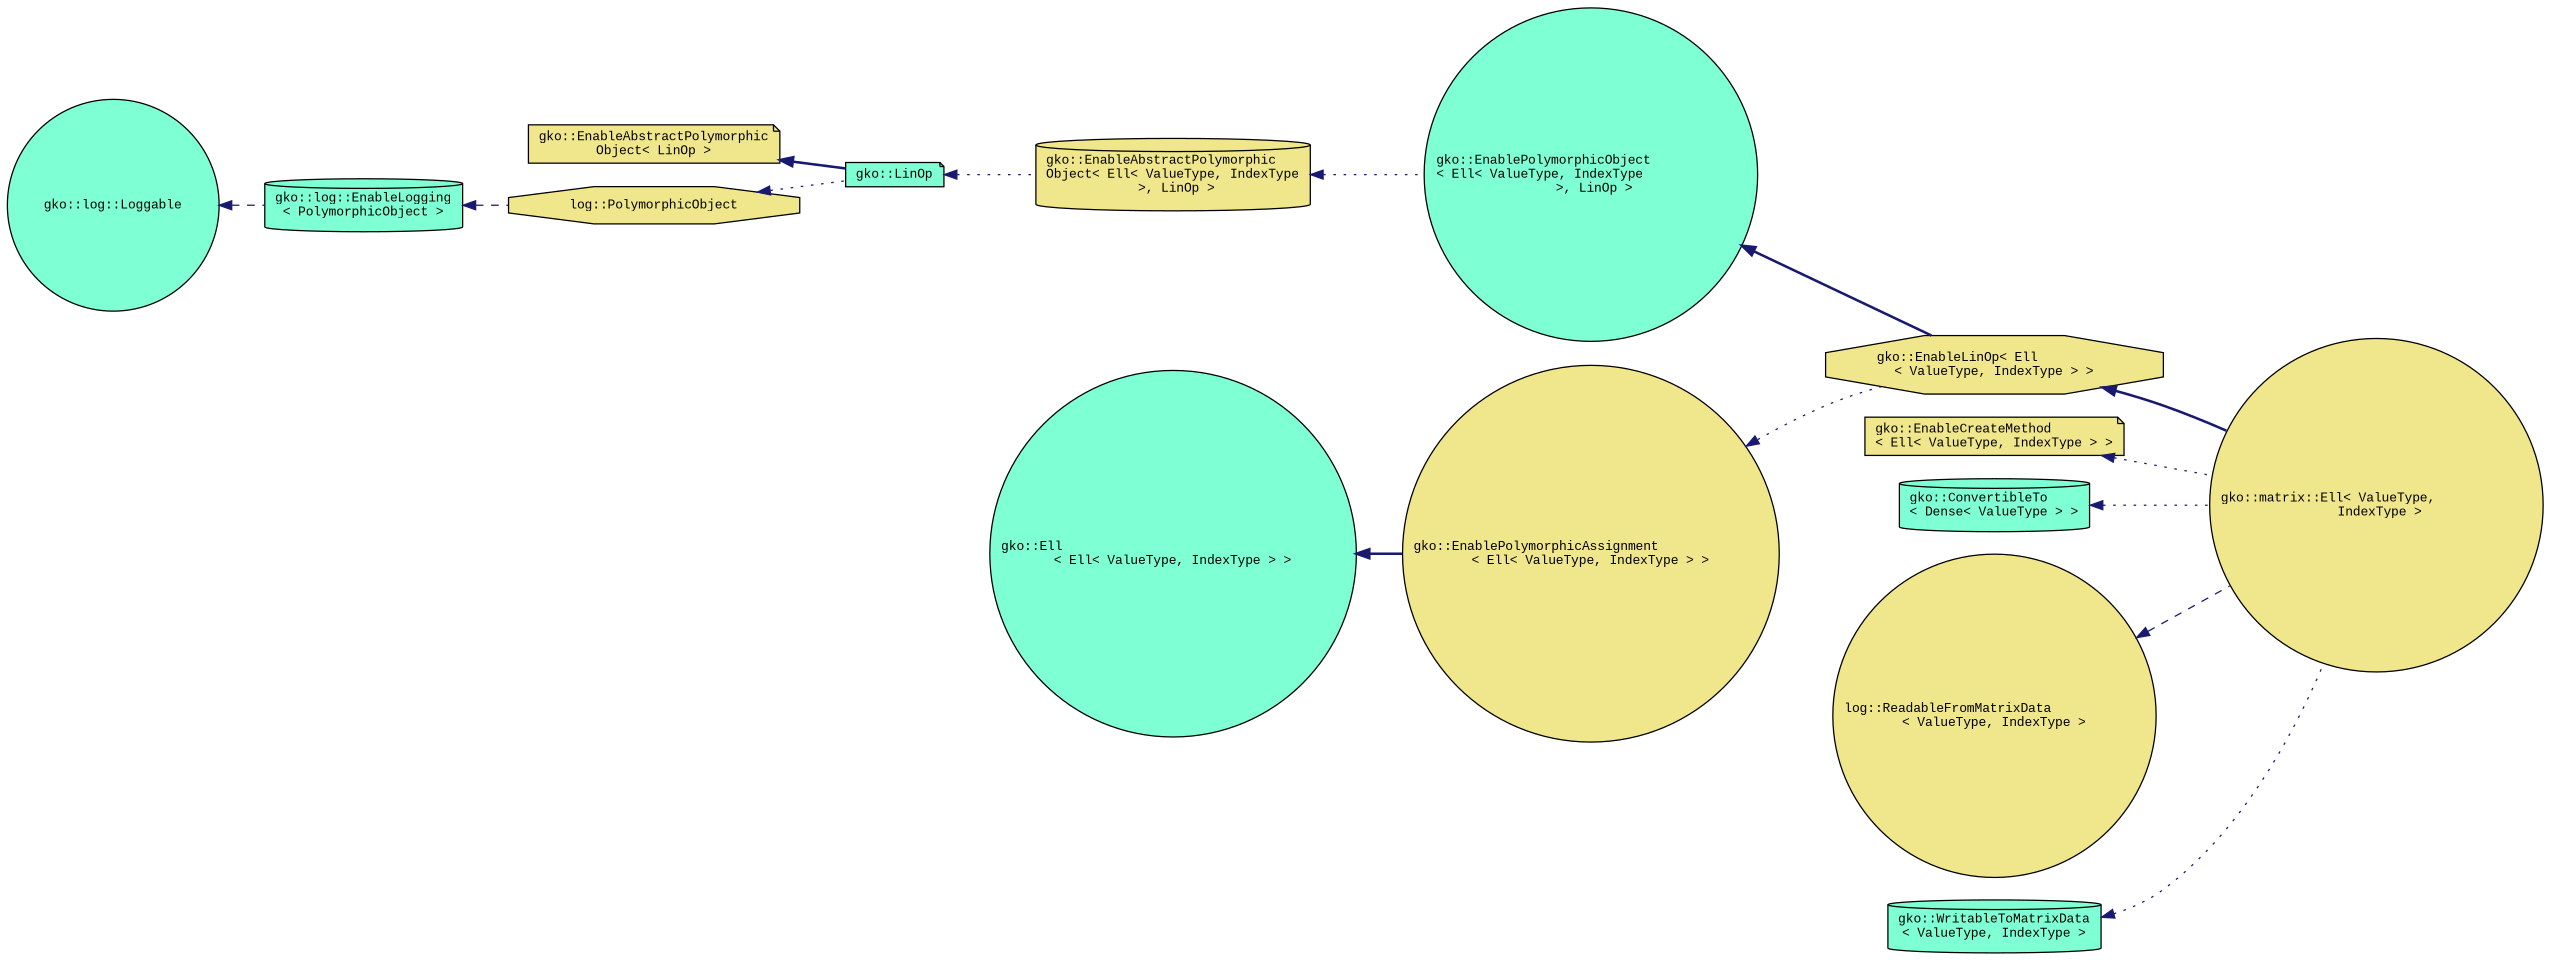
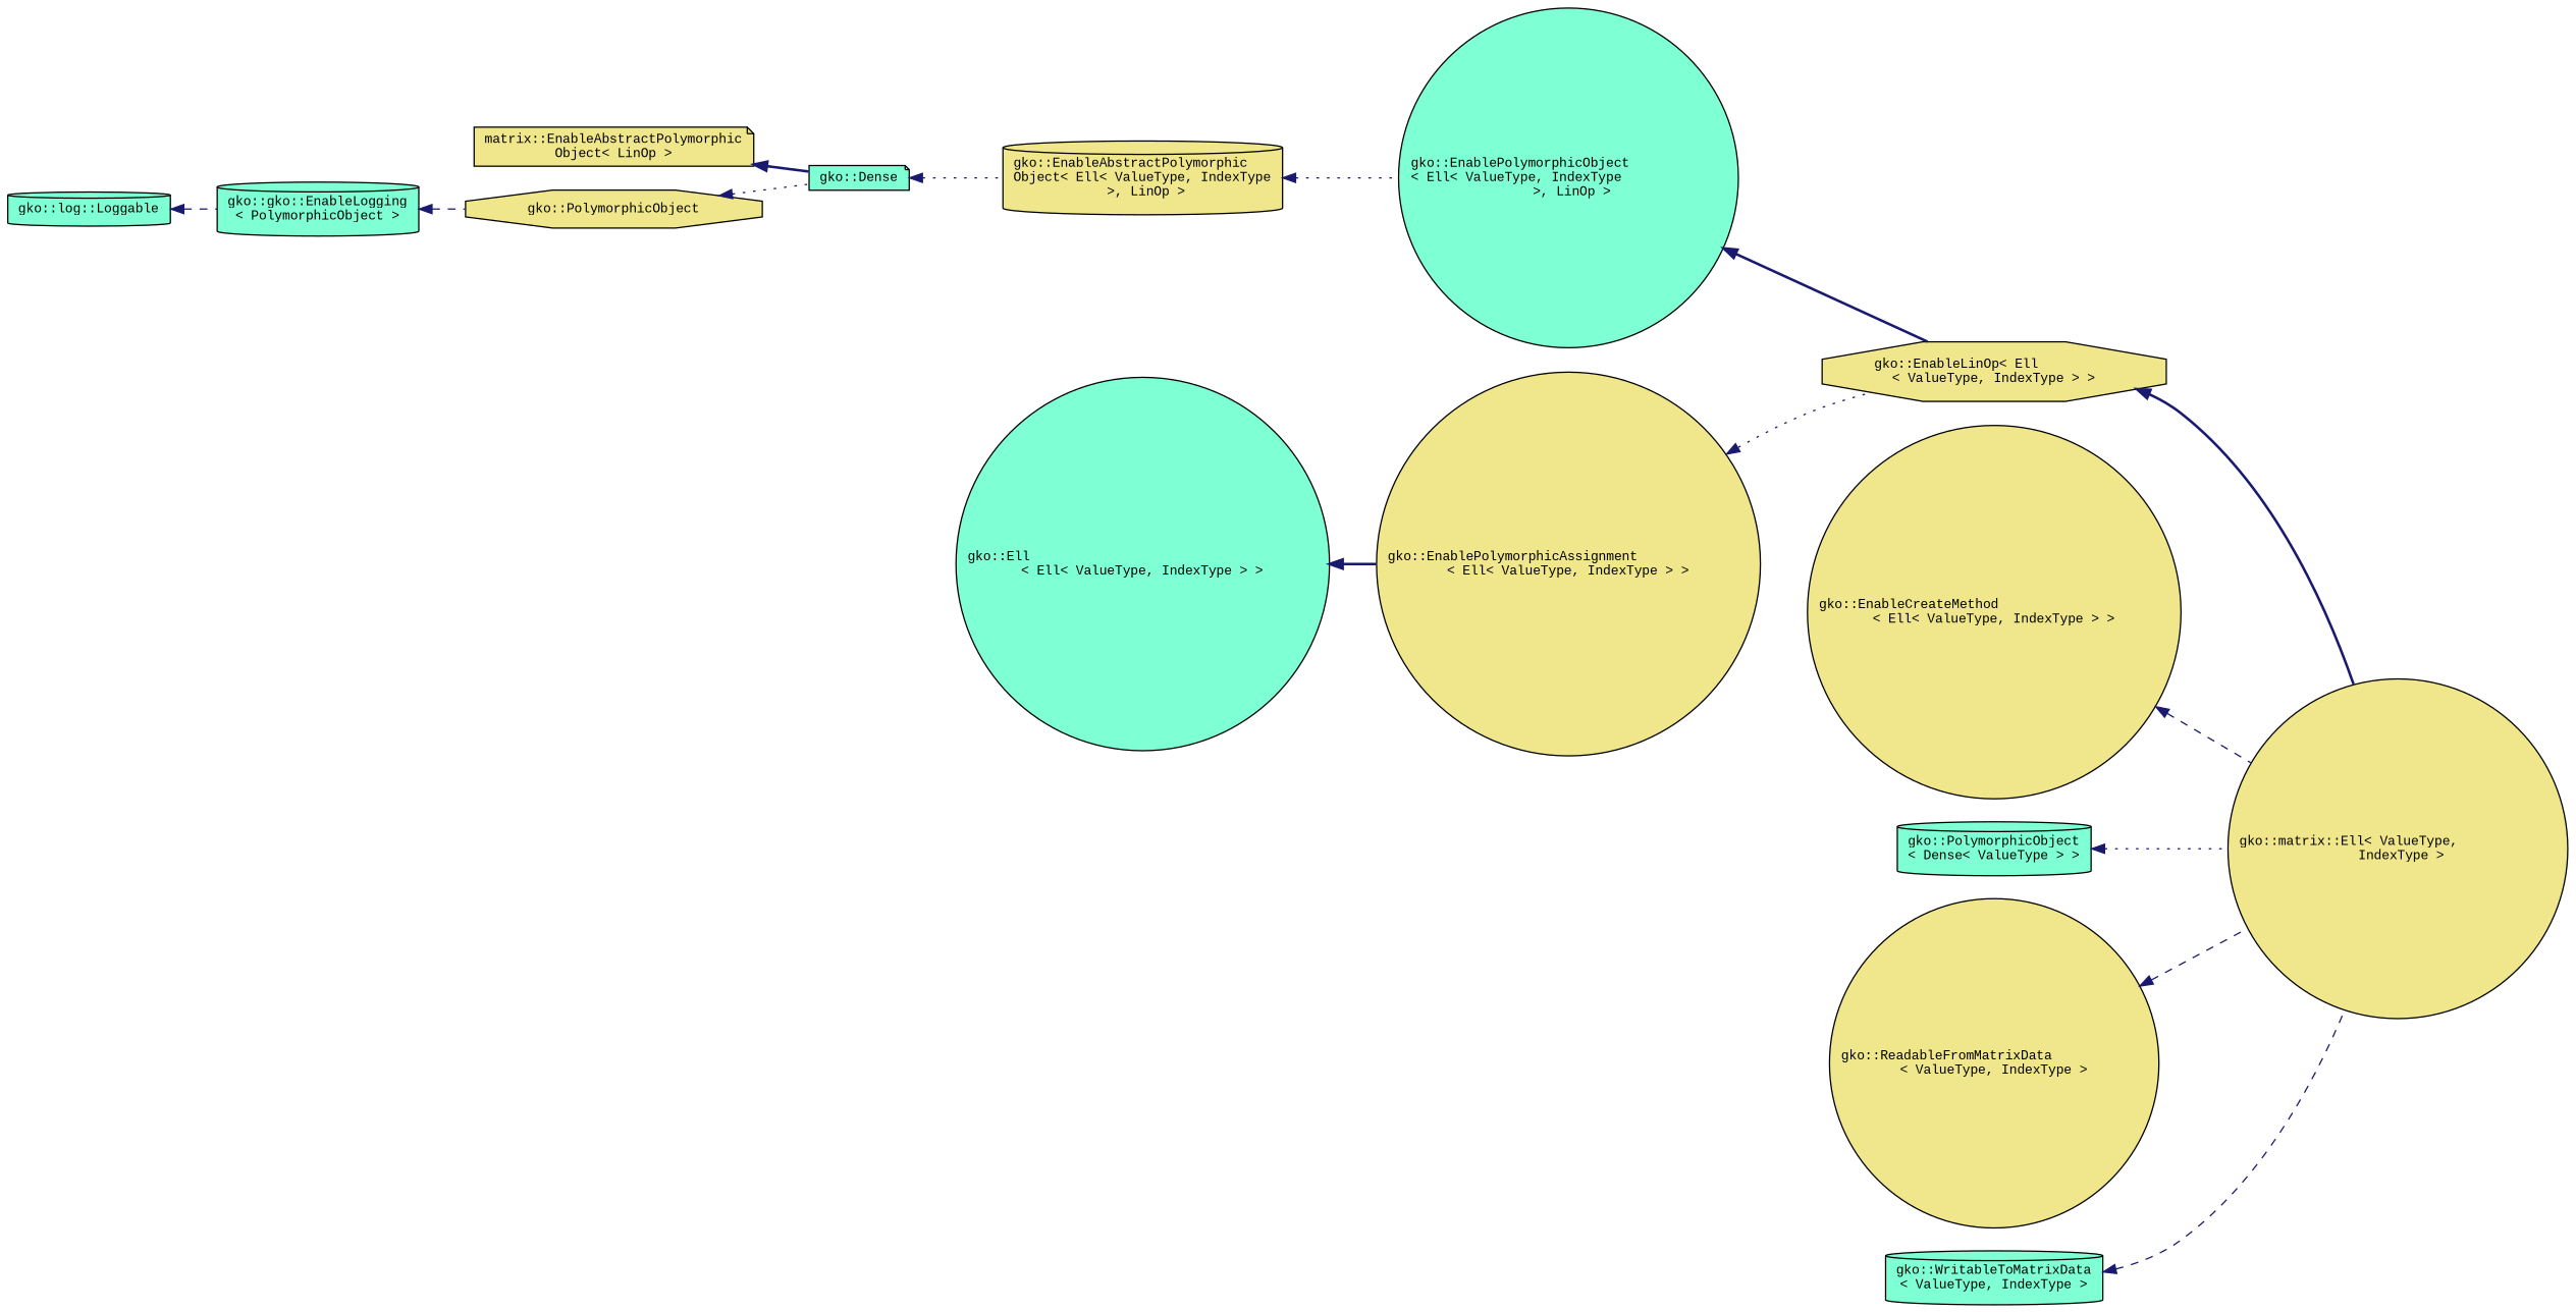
  digraph {
    fontname="Liberation Mono"
    rankdir=LR
    node [color=black fillcolor=khaki fontname="Liberation Mono" fontsize=10 shape=circle style=filled]
    edge [color=midnightblue dir=back fontname="Liberation Mono" fontsize=10 labelfontname=Helvetica labelfontsize=10 style=dotted]
    n1 [fontcolor=black height=0.2 label="gko::matrix::Ell\< ValueType,\l IndexType \>" width=0.4]
    n2 [height=0.2 label="gko::EnableLinOp\< Ell\l\< ValueType, IndexType \> \>" shape=octagon width=0.4]
    n3 [fillcolor=aquamarine height=0.2 label="gko::EnablePolymorphicObject\l\< Ell\< ValueType, IndexType\l \>, LinOp \>" width=0.4]
    n4 [height=0.2 label="gko::EnableAbstractPolymorphic\lObject\< Ell\< ValueType, IndexType\l \>, LinOp \>" shape=cylinder width=0.4]
-   n5 [fillcolor=aquamarine height=0.2 label="gko::LinOp" shape=note width=0.4]
-   n6 [height=0.2 label="gko::EnableAbstractPolymorphic\lObject\< LinOp \>" shape=note width=0.4]
-   n7 [height=0.2 label="log::PolymorphicObject" shape=octagon width=0.4]
-   n8 [fillcolor=aquamarine height=0.2 label="gko::log::EnableLogging\l\< PolymorphicObject \>" shape=cylinder width=0.4]
-   n9 [fillcolor=aquamarine height=0.2 label="gko::log::Loggable" width=0.4]
+   n5 [fillcolor=aquamarine height=0.2 label="gko::Dense" shape=note width=0.4]
+   n6 [height=0.2 label="matrix::EnableAbstractPolymorphic\lObject\< LinOp \>" shape=note width=0.4]
+   n7 [height=0.2 label="gko::PolymorphicObject" shape=octagon width=0.4]
+   n8 [fillcolor=aquamarine height=0.2 label="gko::gko::EnableLogging\l\< PolymorphicObject \>" shape=cylinder width=0.4]
+   n9 [fillcolor=aquamarine height=0.2 label="gko::log::Loggable" shape=cylinder width=0.4]
    n10 [height=0.2 label="gko::EnablePolymorphicAssignment\l\< Ell\< ValueType, IndexType \> \>" width=0.4]
    n11 [fillcolor=aquamarine height=0.2 label="gko::Ell\l\< Ell\< ValueType, IndexType \> \>" width=0.4]
-   n12 [height=0.2 label="gko::EnableCreateMethod\l\< Ell\< ValueType, IndexType \> \>" shape=note width=0.4]
-   n13 [fillcolor=aquamarine height=0.2 label="gko::ConvertibleTo\l\< Dense\< ValueType \> \>" shape=cylinder width=0.4]
-   n14 [height=0.2 label="log::ReadableFromMatrixData\l\< ValueType, IndexType \>" width=0.4]
+   n12 [height=0.2 label="gko::EnableCreateMethod\l\< Ell\< ValueType, IndexType \> \>" width=0.4]
+   n13 [fillcolor=aquamarine height=0.2 label="gko::PolymorphicObject\l\< Dense\< ValueType \> \>" shape=cylinder width=0.4]
+   n14 [height=0.2 label="gko::ReadableFromMatrixData\l\< ValueType, IndexType \>" width=0.4]
    n15 [fillcolor=aquamarine height=0.2 label="gko::WritableToMatrixData\l\< ValueType, IndexType \>" shape=cylinder width=0.4]
    n2 -> n1 [style=bold]
    n3 -> n2 [style=bold]
    n4 -> n3
    n5 -> n4
    n6 -> n5 [style=bold]
    n7 -> n5
    n8 -> n7 [style=dashed]
    n9 -> n8 [style=dashed]
    n10 -> n2
    n11 -> n10 [style=bold]
-   n12 -> n1
+   n12 -> n1 [style=dashed]
    n13 -> n1
    n14 -> n1 [style=dashed]
-   n15 -> n1
+   n15 -> n1 [style=dashed]
  }
